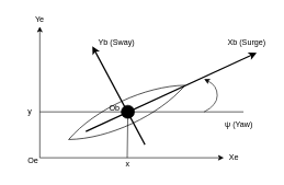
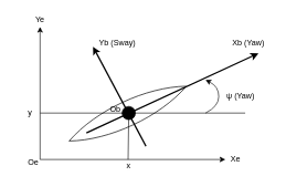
  <mxCell id="0" />
  <mxCell id="1" parent="0" />
  <mxCell id="2" value="" style="endArrow=classic;html=1;rounded=0;" edge="1" parent="1"><mxGeometry width="50" height="50" relative="1" as="geometry"><mxPoint x="60" y="240" as="sourcePoint" /><mxPoint x="60" y="40" as="targetPoint" /></mxGeometry></mxCell>
  <mxCell id="3" value="" style="endArrow=classic;html=1;rounded=0;" edge="1" parent="1"><mxGeometry width="50" height="50" relative="1" as="geometry"><mxPoint x="60" y="240" as="sourcePoint" /><mxPoint x="340" y="240" as="targetPoint" /></mxGeometry></mxCell>
  <mxCell id="4" value="" style="whiteSpace=wrap;html=1;shape=mxgraph.basic.pointed_oval;direction=south;rotation=-25;" vertex="1" parent="1"><mxGeometry x="94.73" y="145.87" width="195.5" height="50" as="geometry" /></mxCell>
  <mxCell id="5" value="" style="endArrow=none;html=1;rounded=0;startArrow=none;" edge="1" parent="1" source="8"><mxGeometry width="50" height="50" relative="1" as="geometry"><mxPoint x="193" y="240" as="sourcePoint" /><mxPoint x="193" y="170" as="targetPoint" /></mxGeometry></mxCell>
  <mxCell id="6" value="" style="endArrow=none;html=1;rounded=0;" edge="1" parent="1"><mxGeometry width="50" height="50" relative="1" as="geometry"><mxPoint x="60" y="170" as="sourcePoint" /><mxPoint x="370" y="170" as="targetPoint" /></mxGeometry></mxCell>
  <mxCell id="7" value="" style="endArrow=none;html=1;rounded=0;" edge="1" parent="1" target="8"><mxGeometry width="50" height="50" relative="1" as="geometry"><mxPoint x="193" y="240" as="sourcePoint" /><mxPoint x="193" y="170" as="targetPoint" /></mxGeometry></mxCell>
  <mxCell id="8" value="" style="ellipse;whiteSpace=wrap;html=1;aspect=fixed;fillColor=#000000;" vertex="1" parent="1"><mxGeometry x="184" y="160" width="20" height="20" as="geometry" /></mxCell>
  <mxCell id="9" value="" style="endArrow=classic;html=1;rounded=0;strokeWidth=2;" edge="1" parent="1"><mxGeometry width="50" height="50" relative="1" as="geometry"><mxPoint x="130" y="200" as="sourcePoint" /><mxPoint x="390" y="80" as="targetPoint" /></mxGeometry></mxCell>
  <mxCell id="10" value="" style="endArrow=classic;html=1;rounded=0;strokeWidth=2;" edge="1" parent="1"><mxGeometry width="50" height="50" relative="1" as="geometry"><mxPoint x="220" y="220" as="sourcePoint" /><mxPoint x="140" y="70" as="targetPoint" /></mxGeometry></mxCell>
  <mxCell id="11" value="Yb (Sway)" style="text;strokeColor=none;align=center;fillColor=none;html=1;verticalAlign=middle;whiteSpace=wrap;rounded=0;" vertex="1" parent="1"><mxGeometry x="144" y="50" width="66" height="30" as="geometry" /></mxCell>
- <mxCell id="12" value="Xb (Surge)" style="text;strokeColor=none;align=center;fillColor=none;html=1;verticalAlign=middle;whiteSpace=wrap;rounded=0;" vertex="1" parent="1"><mxGeometry x="340" y="50" width="70" height="30" as="geometry" /></mxCell>
+ <mxCell id="12" value="Xb (Yaw)" style="text;strokeColor=none;align=center;fillColor=none;html=1;verticalAlign=middle;whiteSpace=wrap;rounded=0;" vertex="1" parent="1"><mxGeometry x="340" y="50" width="70" height="30" as="geometry" /></mxCell>
  <mxCell id="13" value="" style="curved=1;endArrow=classic;html=1;rounded=0;" edge="1" parent="1"><mxGeometry width="50" height="50" relative="1" as="geometry"><mxPoint x="310" y="170" as="sourcePoint" /><mxPoint x="310" y="120" as="targetPoint" /><Array as="points"><mxPoint x="330" y="160" /><mxPoint x="330" y="130" /></Array></mxGeometry></mxCell>
- <mxCell id="14" value="&lt;span dir=&quot;ltr&quot; role=&quot;presentation&quot; style=&quot;left: 364.419px; top: 127.723px; font-family: sans-serif;&quot;&gt;&lt;font style=&quot;font-size: 12px;&quot;&gt;ψ (Yaw)&lt;/font&gt;&lt;/span&gt;" style="text;whiteSpace=wrap;html=1;" vertex="1" parent="1"><mxGeometry x="340" y="175" width="50" height="20" as="geometry" /></mxCell>
+ <mxCell id="14" value="&lt;span dir=&quot;ltr&quot; role=&quot;presentation&quot; style=&quot;left: 364.419px; top: 127.723px; font-family: sans-serif;&quot;&gt;&lt;font style=&quot;font-size: 12px;&quot;&gt;ψ (Yaw)&lt;/font&gt;&lt;/span&gt;" style="text;whiteSpace=wrap;html=1;" vertex="1" parent="1"><mxGeometry x="340" y="130" width="50" height="20" as="geometry" /></mxCell>
  <mxCell id="15" value="Xe" style="text;strokeColor=none;align=center;fillColor=none;html=1;verticalAlign=middle;whiteSpace=wrap;rounded=0;fontSize=12;" vertex="1" parent="1"><mxGeometry x="332.5" y="230" width="45" height="20" as="geometry" /></mxCell>
  <mxCell id="16" value="Ye" style="text;strokeColor=none;align=center;fillColor=none;html=1;verticalAlign=middle;whiteSpace=wrap;rounded=0;fontSize=12;" vertex="1" parent="1"><mxGeometry x="40" y="20" width="40" height="20" as="geometry" /></mxCell>
  <mxCell id="17" value="y" style="text;strokeColor=none;align=center;fillColor=none;html=1;verticalAlign=middle;whiteSpace=wrap;rounded=0;fontSize=12;" vertex="1" parent="1"><mxGeometry x="30" y="160" width="30" height="20" as="geometry" /></mxCell>
  <mxCell id="18" value="&lt;span style=&quot;color: rgb(0, 0, 0); font-family: Helvetica; font-size: 12px; font-style: normal; font-variant-ligatures: normal; font-variant-caps: normal; font-weight: 400; letter-spacing: normal; orphans: 2; text-align: center; text-indent: 0px; text-transform: none; widows: 2; word-spacing: 0px; -webkit-text-stroke-width: 0px; background-color: rgb(251, 251, 251); text-decoration-thickness: initial; text-decoration-style: initial; text-decoration-color: initial; float: none; display: inline !important;&quot;&gt;x&lt;/span&gt;" style="text;whiteSpace=wrap;html=1;fontSize=12;" vertex="1" parent="1"><mxGeometry x="189" y="235" width="10" height="10" as="geometry" /></mxCell>
  <mxCell id="19" value="Oe" style="text;strokeColor=none;align=center;fillColor=none;html=1;verticalAlign=middle;whiteSpace=wrap;rounded=0;fontSize=12;" vertex="1" parent="1"><mxGeometry x="20" y="230" width="60" height="30" as="geometry" /></mxCell>
  <mxCell id="20" value="Ob" style="text;strokeColor=none;align=center;fillColor=none;html=1;verticalAlign=middle;whiteSpace=wrap;rounded=0;fontSize=12;" vertex="1" parent="1"><mxGeometry x="144" y="150" width="60" height="30" as="geometry" /></mxCell>
